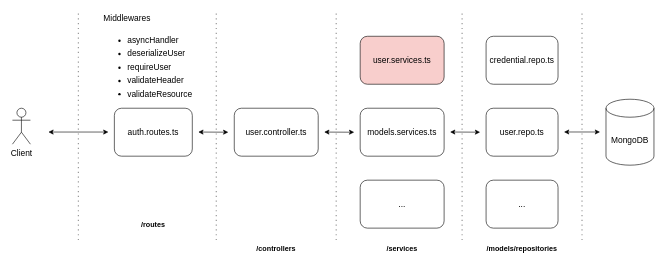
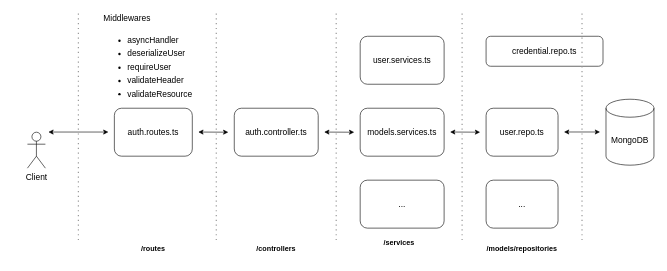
  <mxCell id="0" />
  <mxCell id="1" parent="0" />
  <mxCell id="2" value="auth.routes.ts" style="rounded=1;whiteSpace=wrap;html=1;fontSize=14;" parent="1" vertex="1"><mxGeometry x="190" y="180" width="130" height="80" as="geometry" /></mxCell>
- <mxCell id="3" value="Client" style="shape=umlActor;verticalLabelPosition=bottom;verticalAlign=top;html=1;outlineConnect=0;fontSize=14;" parent="1" vertex="1"><mxGeometry x="20" y="180" width="30" height="60" as="geometry" /></mxCell>
+ <mxCell id="3" value="Client" style="shape=umlActor;verticalLabelPosition=bottom;verticalAlign=top;html=1;outlineConnect=0;fontSize=14;" parent="1" vertex="1"><mxGeometry x="45" y="220" width="30" height="60" as="geometry" /></mxCell>
  <mxCell id="4" value="&lt;div style=&quot;line-height: 160%; font-size: 14px;&quot;&gt;&lt;span style=&quot;background-color: initial; font-size: 14px;&quot;&gt;Middlewares&lt;/span&gt;&lt;/div&gt;&lt;ul style=&quot;line-height: 160%; font-size: 14px;&quot;&gt;&lt;li style=&quot;font-size: 14px;&quot;&gt;asyncHandler&lt;/li&gt;&lt;li style=&quot;font-size: 14px;&quot;&gt;deserializeUser&lt;br style=&quot;font-size: 14px;&quot;&gt;&lt;/li&gt;&lt;li style=&quot;font-size: 14px;&quot;&gt;requireUser&lt;br style=&quot;font-size: 14px;&quot;&gt;&lt;/li&gt;&lt;li style=&quot;border-color: var(--border-color); font-size: 14px;&quot;&gt;validateHeader&lt;/li&gt;&lt;li style=&quot;border-color: var(--border-color); font-size: 14px;&quot;&gt;validateResource&lt;/li&gt;&lt;/ul&gt;" style="text;html=1;strokeColor=none;fillColor=none;align=left;verticalAlign=middle;whiteSpace=wrap;rounded=0;fontSize=14;" parent="1" vertex="1"><mxGeometry x="170" y="85" width="140" height="30" as="geometry" /></mxCell>
- <mxCell id="5" value="user.controller.ts" style="rounded=1;whiteSpace=wrap;html=1;fontSize=14;" parent="1" vertex="1"><mxGeometry x="390" y="180" width="140" height="80" as="geometry" /></mxCell>
- <mxCell id="6" value="user.services.ts" style="rounded=1;whiteSpace=wrap;html=1;fontSize=14;fillColor=#f8cecc;" parent="1" vertex="1"><mxGeometry x="600" y="60" width="140" height="80" as="geometry" /></mxCell>
+ <mxCell id="5" value="auth.controller.ts" style="rounded=1;whiteSpace=wrap;html=1;fontSize=14;" parent="1" vertex="1"><mxGeometry x="390" y="180" width="140" height="80" as="geometry" /></mxCell>
+ <mxCell id="6" value="user.services.ts" style="rounded=1;whiteSpace=wrap;html=1;fontSize=14;" parent="1" vertex="1"><mxGeometry x="600" y="60" width="140" height="80" as="geometry" /></mxCell>
  <mxCell id="7" value="models.services.ts" style="rounded=1;whiteSpace=wrap;html=1;fontSize=14;" parent="1" vertex="1"><mxGeometry x="600" y="180" width="140" height="80" as="geometry" /></mxCell>
  <mxCell id="8" value="..." style="rounded=1;whiteSpace=wrap;html=1;fontSize=14;" parent="1" vertex="1"><mxGeometry x="600" y="300" width="140" height="80" as="geometry" /></mxCell>
- <mxCell id="9" value="credential.repo.ts" style="rounded=1;whiteSpace=wrap;html=1;fontSize=14;" parent="1" vertex="1"><mxGeometry x="810" y="60" width="120" height="80" as="geometry" /></mxCell>
+ <mxCell id="9" value="credential.repo.ts" style="rounded=1;whiteSpace=wrap;html=1;fontSize=14;" parent="1" vertex="1"><mxGeometry x="810" y="60" width="195" height="50" as="geometry" /></mxCell>
  <mxCell id="10" value="user.repo.ts" style="rounded=1;whiteSpace=wrap;html=1;fontSize=14;" parent="1" vertex="1"><mxGeometry x="810" y="180" width="120" height="80" as="geometry" /></mxCell>
  <mxCell id="11" value="..." style="rounded=1;whiteSpace=wrap;html=1;fontSize=14;" parent="1" vertex="1"><mxGeometry x="810" y="300" width="120" height="80" as="geometry" /></mxCell>
  <mxCell id="12" value="MongoDB" style="shape=cylinder3;whiteSpace=wrap;html=1;boundedLbl=1;backgroundOutline=1;size=15;fontSize=14;" parent="1" vertex="1"><mxGeometry x="1010" y="165" width="80" height="110" as="geometry" /></mxCell>
  <mxCell id="13" value="" style="endArrow=classic;startArrow=classic;html=1;rounded=0;fontSize=14;" parent="1" edge="1"><mxGeometry width="50" height="50" relative="1" as="geometry"><mxPoint x="80" y="219.74" as="sourcePoint" /><mxPoint x="180" y="219.74" as="targetPoint" /></mxGeometry></mxCell>
  <mxCell id="14" value="" style="endArrow=classic;startArrow=classic;html=1;rounded=0;fontSize=14;" parent="1" edge="1"><mxGeometry width="50" height="50" relative="1" as="geometry"><mxPoint x="330" y="219.74" as="sourcePoint" /><mxPoint x="380" y="220" as="targetPoint" /></mxGeometry></mxCell>
  <mxCell id="15" value="" style="endArrow=classic;startArrow=classic;html=1;rounded=0;fontSize=14;" parent="1" edge="1"><mxGeometry width="50" height="50" relative="1" as="geometry"><mxPoint x="540" y="219.79" as="sourcePoint" /><mxPoint x="590" y="220.05" as="targetPoint" /></mxGeometry></mxCell>
  <mxCell id="16" value="" style="endArrow=classic;startArrow=classic;html=1;rounded=0;fontSize=14;" parent="1" edge="1"><mxGeometry width="50" height="50" relative="1" as="geometry"><mxPoint x="750" y="219.71" as="sourcePoint" /><mxPoint x="800" y="219.97" as="targetPoint" /></mxGeometry></mxCell>
  <mxCell id="17" value="" style="endArrow=classic;startArrow=classic;html=1;rounded=0;fontSize=14;" parent="1" edge="1"><mxGeometry width="50" height="50" relative="1" as="geometry"><mxPoint x="1000" y="219.66" as="sourcePoint" /><mxPoint x="940" y="219.66" as="targetPoint" /></mxGeometry></mxCell>
  <mxCell id="18" value="" style="endArrow=none;dashed=1;html=1;dashPattern=1 3;strokeWidth=2;rounded=0;fontColor=#CCCCCC;strokeColor=#999999;fontSize=14;" parent="1" edge="1"><mxGeometry width="50" height="50" relative="1" as="geometry"><mxPoint x="130" y="400" as="sourcePoint" /><mxPoint x="130" y="20" as="targetPoint" /></mxGeometry></mxCell>
  <mxCell id="19" value="" style="endArrow=none;dashed=1;html=1;dashPattern=1 3;strokeWidth=2;rounded=0;fontColor=#CCCCCC;strokeColor=#999999;fontSize=14;" parent="1" edge="1"><mxGeometry width="50" height="50" relative="1" as="geometry"><mxPoint x="560" y="400" as="sourcePoint" /><mxPoint x="560" y="20" as="targetPoint" /></mxGeometry></mxCell>
  <mxCell id="20" value="" style="endArrow=none;dashed=1;html=1;dashPattern=1 3;strokeWidth=2;rounded=0;fontColor=#CCCCCC;strokeColor=#999999;fontSize=14;" parent="1" edge="1"><mxGeometry width="50" height="50" relative="1" as="geometry"><mxPoint x="360" y="400" as="sourcePoint" /><mxPoint x="360" y="20" as="targetPoint" /></mxGeometry></mxCell>
  <mxCell id="21" value="" style="endArrow=none;dashed=1;html=1;dashPattern=1 3;strokeWidth=2;rounded=0;fontColor=#CCCCCC;strokeColor=#999999;fontSize=14;" parent="1" edge="1"><mxGeometry width="50" height="50" relative="1" as="geometry"><mxPoint x="770" y="400" as="sourcePoint" /><mxPoint x="770" y="20" as="targetPoint" /></mxGeometry></mxCell>
  <mxCell id="22" value="" style="endArrow=none;dashed=1;html=1;dashPattern=1 3;strokeWidth=2;rounded=0;fontColor=#CCCCCC;strokeColor=#999999;fontSize=14;" parent="1" edge="1"><mxGeometry width="50" height="50" relative="1" as="geometry"><mxPoint x="970" y="400" as="sourcePoint" /><mxPoint x="970" y="20" as="targetPoint" /></mxGeometry></mxCell>
- <mxCell id="23" value="&lt;b&gt;/routes&lt;/b&gt;" style="text;html=1;strokeColor=none;fillColor=none;align=center;verticalAlign=middle;whiteSpace=wrap;rounded=0;" vertex="1" parent="1"><mxGeometry x="225" y="360" width="60" height="30" as="geometry" /></mxCell>
+ <mxCell id="23" value="&lt;b&gt;/routes&lt;/b&gt;" style="text;html=1;strokeColor=none;fillColor=none;align=center;verticalAlign=middle;whiteSpace=wrap;rounded=0;" vertex="1" parent="1"><mxGeometry x="225" y="400" width="60" height="30" as="geometry" /></mxCell>
  <mxCell id="24" value="&lt;b&gt;/controllers&lt;/b&gt;" style="text;html=1;strokeColor=none;fillColor=none;align=center;verticalAlign=middle;whiteSpace=wrap;rounded=0;" vertex="1" parent="1"><mxGeometry x="430" y="400" width="60" height="30" as="geometry" /></mxCell>
- <mxCell id="25" value="&lt;b&gt;/services&lt;/b&gt;" style="text;html=1;strokeColor=none;fillColor=none;align=center;verticalAlign=middle;whiteSpace=wrap;rounded=0;" vertex="1" parent="1"><mxGeometry x="640" y="400" width="60" height="30" as="geometry" /></mxCell>
+ <mxCell id="25" value="&lt;b&gt;/services&lt;/b&gt;" style="text;html=1;strokeColor=none;fillColor=none;align=center;verticalAlign=middle;whiteSpace=wrap;rounded=0;" vertex="1" parent="1"><mxGeometry x="635" y="390" width="60" height="30" as="geometry" /></mxCell>
  <mxCell id="26" value="&lt;b&gt;/models/repositories&lt;/b&gt;" style="text;html=1;strokeColor=none;fillColor=none;align=center;verticalAlign=middle;whiteSpace=wrap;rounded=0;" vertex="1" parent="1"><mxGeometry x="840" y="400" width="60" height="30" as="geometry" /></mxCell>
